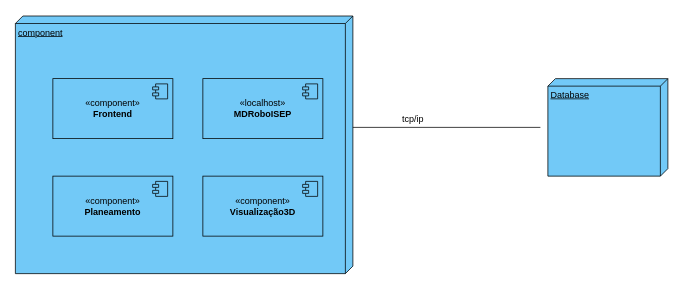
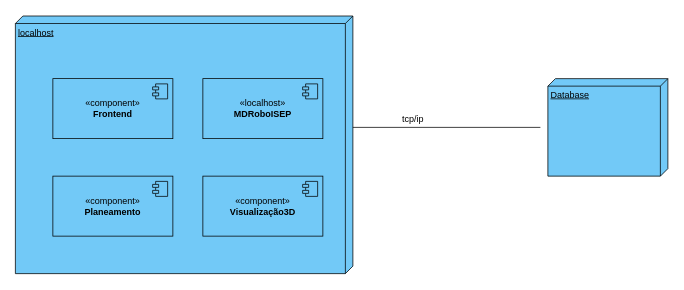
  <mxCell id="0" />
  <mxCell id="1" parent="0" />
- <mxCell id="2" value="component" style="verticalAlign=top;align=left;spacingTop=8;spacingLeft=2;spacingRight=12;shape=cube;size=10;direction=south;fontStyle=4;html=1;whiteSpace=wrap;fillColor=#72C9F7;" parent="1" vertex="1"><mxGeometry x="20" y="20.5" width="450" height="343.5" as="geometry" /></mxCell>
+ <mxCell id="2" value="localhost" style="verticalAlign=top;align=left;spacingTop=8;spacingLeft=2;spacingRight=12;shape=cube;size=10;direction=south;fontStyle=4;html=1;whiteSpace=wrap;fillColor=#72C9F7;" parent="1" vertex="1"><mxGeometry x="20" y="20.5" width="450" height="343.5" as="geometry" /></mxCell>
  <mxCell id="3" value="" style="line;strokeWidth=1;fillColor=#72C9F7;align=left;verticalAlign=middle;spacingTop=-1;spacingLeft=3;spacingRight=3;rotatable=0;labelPosition=right;points=[];portConstraint=eastwest;strokeColor=inherit;" parent="1" vertex="1"><mxGeometry x="470" y="165" width="250" height="8" as="geometry" /></mxCell>
  <mxCell id="4" value="Database" style="verticalAlign=top;align=left;spacingTop=8;spacingLeft=2;spacingRight=12;shape=cube;size=10;direction=south;fontStyle=4;html=1;whiteSpace=wrap;fillColor=#72C9F7;" parent="1" vertex="1"><mxGeometry x="730" y="104" width="160" height="130" as="geometry" /></mxCell>
  <mxCell id="5" value="tcp/ip" style="text;html=1;align=center;verticalAlign=middle;resizable=0;points=[];autosize=1;strokeColor=none;fillColor=none;" parent="1" vertex="1"><mxGeometry x="525" y="143" width="50" height="30" as="geometry" /></mxCell>
  <mxCell id="6" value="«component»&lt;br&gt;&lt;b&gt;Frontend&lt;/b&gt;" style="html=1;dropTarget=0;whiteSpace=wrap;fillColor=#72C9F7;" parent="1" vertex="1"><mxGeometry x="70" y="104" width="160" height="80" as="geometry" /></mxCell>
  <mxCell id="7" value="" style="shape=module;jettyWidth=8;jettyHeight=4;fillColor=#72C9F7;" parent="6" vertex="1"><mxGeometry x="1" width="20" height="20" relative="1" as="geometry"><mxPoint x="-27" y="7" as="offset" /></mxGeometry></mxCell>
  <mxCell id="8" value="«localhost»&lt;br&gt;&lt;b&gt;MDRoboISEP&lt;/b&gt;" style="html=1;dropTarget=0;whiteSpace=wrap;fillColor=#72C9F7;" vertex="1" parent="1"><mxGeometry x="270" y="104" width="160" height="80" as="geometry" /></mxCell>
  <mxCell id="9" value="" style="shape=module;jettyWidth=8;jettyHeight=4;fillColor=#72C9F7;" vertex="1" parent="8"><mxGeometry x="1" width="20" height="20" relative="1" as="geometry"><mxPoint x="-27" y="7" as="offset" /></mxGeometry></mxCell>
  <mxCell id="10" value="«component»&lt;br&gt;&lt;b&gt;Planeamento&lt;/b&gt;" style="html=1;dropTarget=0;whiteSpace=wrap;fillColor=#72C9F7;" vertex="1" parent="1"><mxGeometry x="70" y="234" width="160" height="80" as="geometry" /></mxCell>
  <mxCell id="11" value="" style="shape=module;jettyWidth=8;jettyHeight=4;fillColor=#72C9F7;" vertex="1" parent="10"><mxGeometry x="1" width="20" height="20" relative="1" as="geometry"><mxPoint x="-27" y="7" as="offset" /></mxGeometry></mxCell>
  <mxCell id="12" value="«component»&lt;br&gt;&lt;b&gt;Visualização3D&lt;/b&gt;" style="html=1;dropTarget=0;whiteSpace=wrap;fillColor=#72C9F7;" vertex="1" parent="1"><mxGeometry x="270" y="234" width="160" height="80" as="geometry" /></mxCell>
  <mxCell id="13" value="" style="shape=module;jettyWidth=8;jettyHeight=4;fillColor=#72C9F7;" vertex="1" parent="12"><mxGeometry x="1" width="20" height="20" relative="1" as="geometry"><mxPoint x="-27" y="7" as="offset" /></mxGeometry></mxCell>
